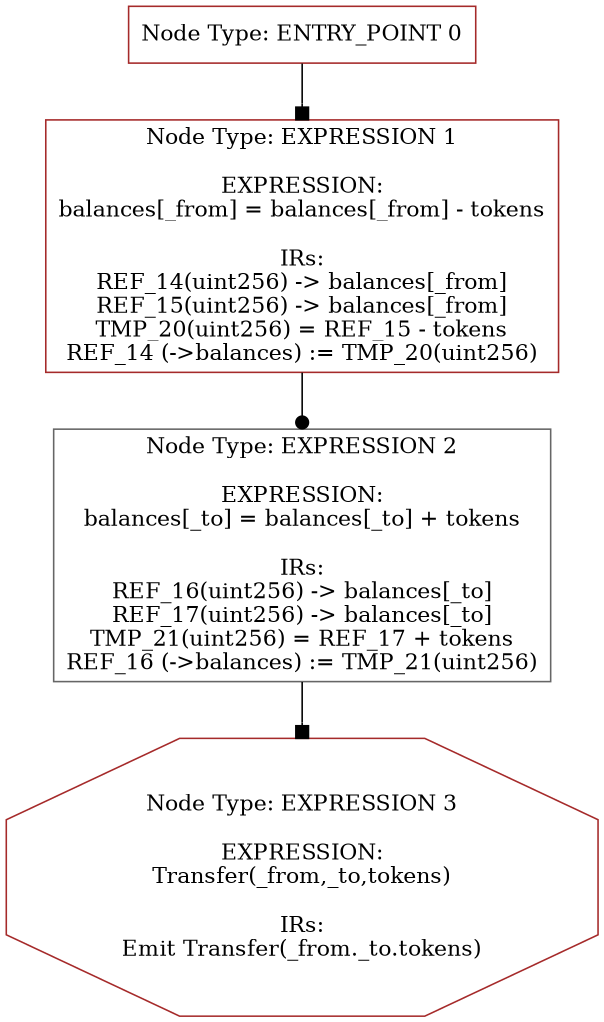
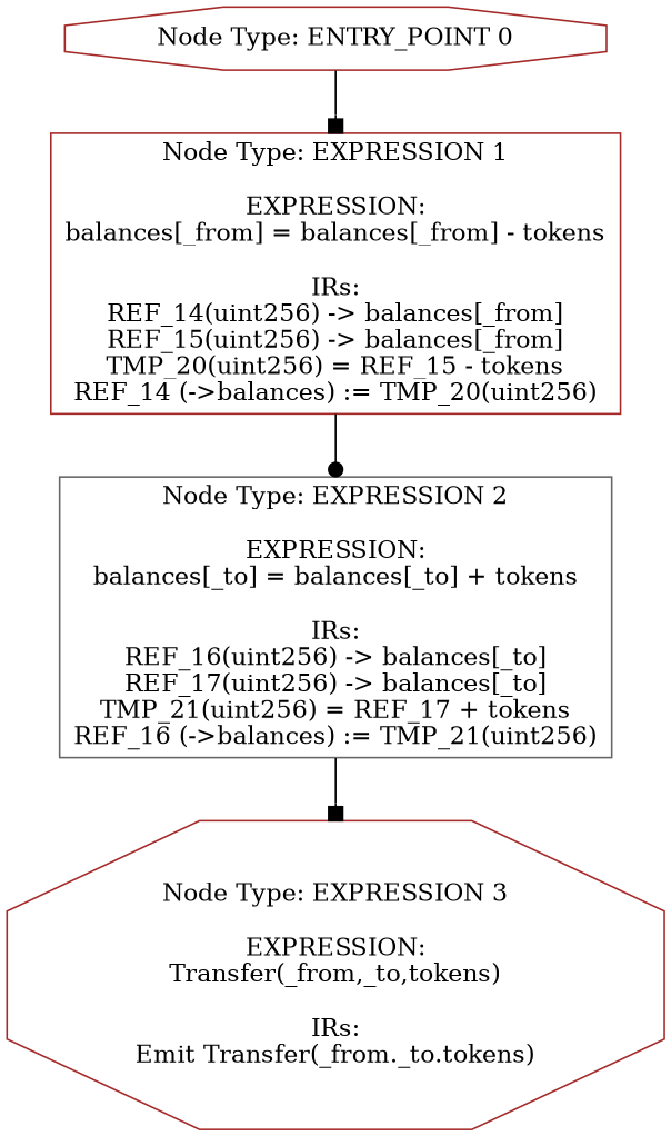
  digraph {
    node [color=brown shape=octagon]
    edge [arrowhead=box]
-   n1 [label="Node Type: ENTRY_POINT 0\n" shape=box]
+   n1 [label="Node Type: ENTRY_POINT 0\n"]
    n2 [label="Node Type: EXPRESSION 1\n\nEXPRESSION:\nbalances[_from] = balances[_from] - tokens\n\nIRs:\nREF_14(uint256) -> balances[_from]\nREF_15(uint256) -> balances[_from]\nTMP_20(uint256) = REF_15 - tokens\nREF_14 (->balances) := TMP_20(uint256)" shape=box]
    n3 [label="Node Type: EXPRESSION 2\n\nEXPRESSION:\nbalances[_to] = balances[_to] + tokens\n\nIRs:\nREF_16(uint256) -> balances[_to]\nREF_17(uint256) -> balances[_to]\nTMP_21(uint256) = REF_17 + tokens\nREF_16 (->balances) := TMP_21(uint256)" color=gray40 shape=box]
    n4 [label="Node Type: EXPRESSION 3\n\nEXPRESSION:\nTransfer(_from,_to,tokens)\n\nIRs:\nEmit Transfer(_from._to.tokens)"]
    n1 -> n2
    n2 -> n3 [arrowhead=dot]
    n3 -> n4
  }
